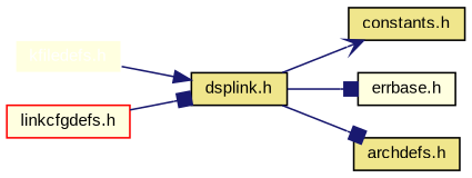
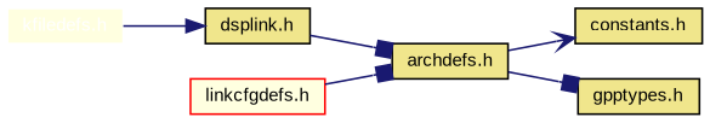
  digraph {
    fontname="Liberation Sans"
    rankdir=LR
    node [color=black fillcolor=khaki fontname="Liberation Sans" fontsize=10 shape=record style=filled]
    edge [arrowhead=box color=midnightblue fontname="Liberation Sans" fontsize=10 labelfontname=Helvetica labelfontsize=10 style=solid]
    n1 [color=white fillcolor=lightyellow fontcolor=white height=0.2 label="kfiledefs.h" width=0.4]
    n2 [height=0.2 label="dsplink.h" width=0.4]
    n3 [height=0.2 label="constants.h" width=0.4]
-   n4 [fillcolor=lightyellow height=0.2 label="errbase.h" width=0.4]
    n5 [height=0.2 label="archdefs.h" width=0.4]
+   n6 [height=0.2 label="gpptypes.h" width=0.4]
    n7 [color=red fillcolor=lightyellow height=0.2 label="linkcfgdefs.h" width=0.4]
    n1 -> n2 [arrowhead=normal]
-   n2 -> n3 [arrowhead=vee]
-   n2 -> n4
+   n5 -> n3 [arrowhead=vee]
    n2 -> n5
-   n7 -> n2
+   n5 -> n6
+   n7 -> n5
  }
